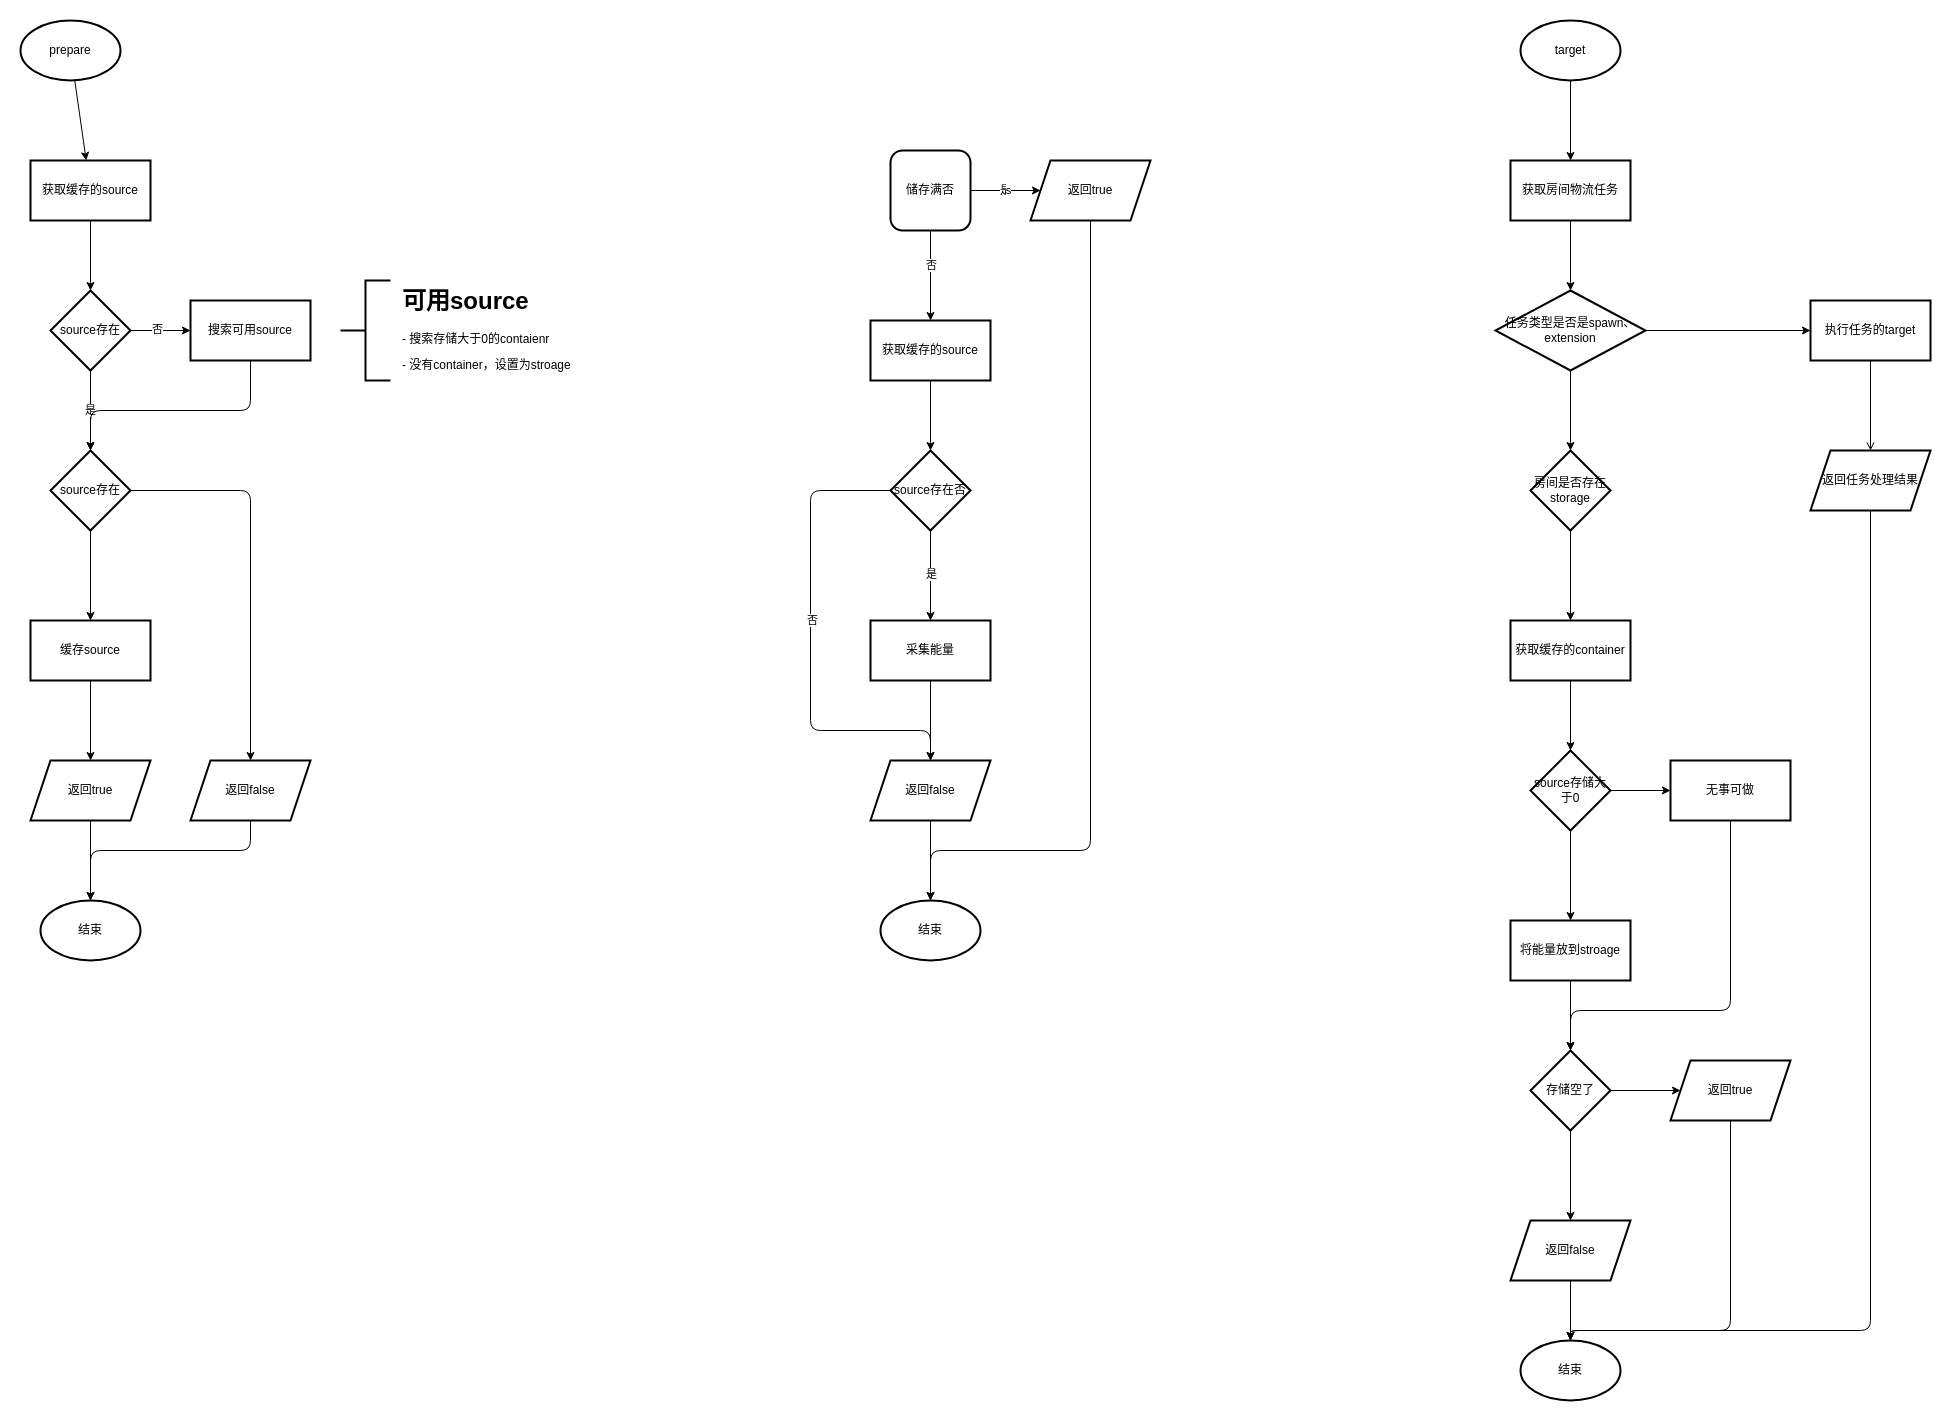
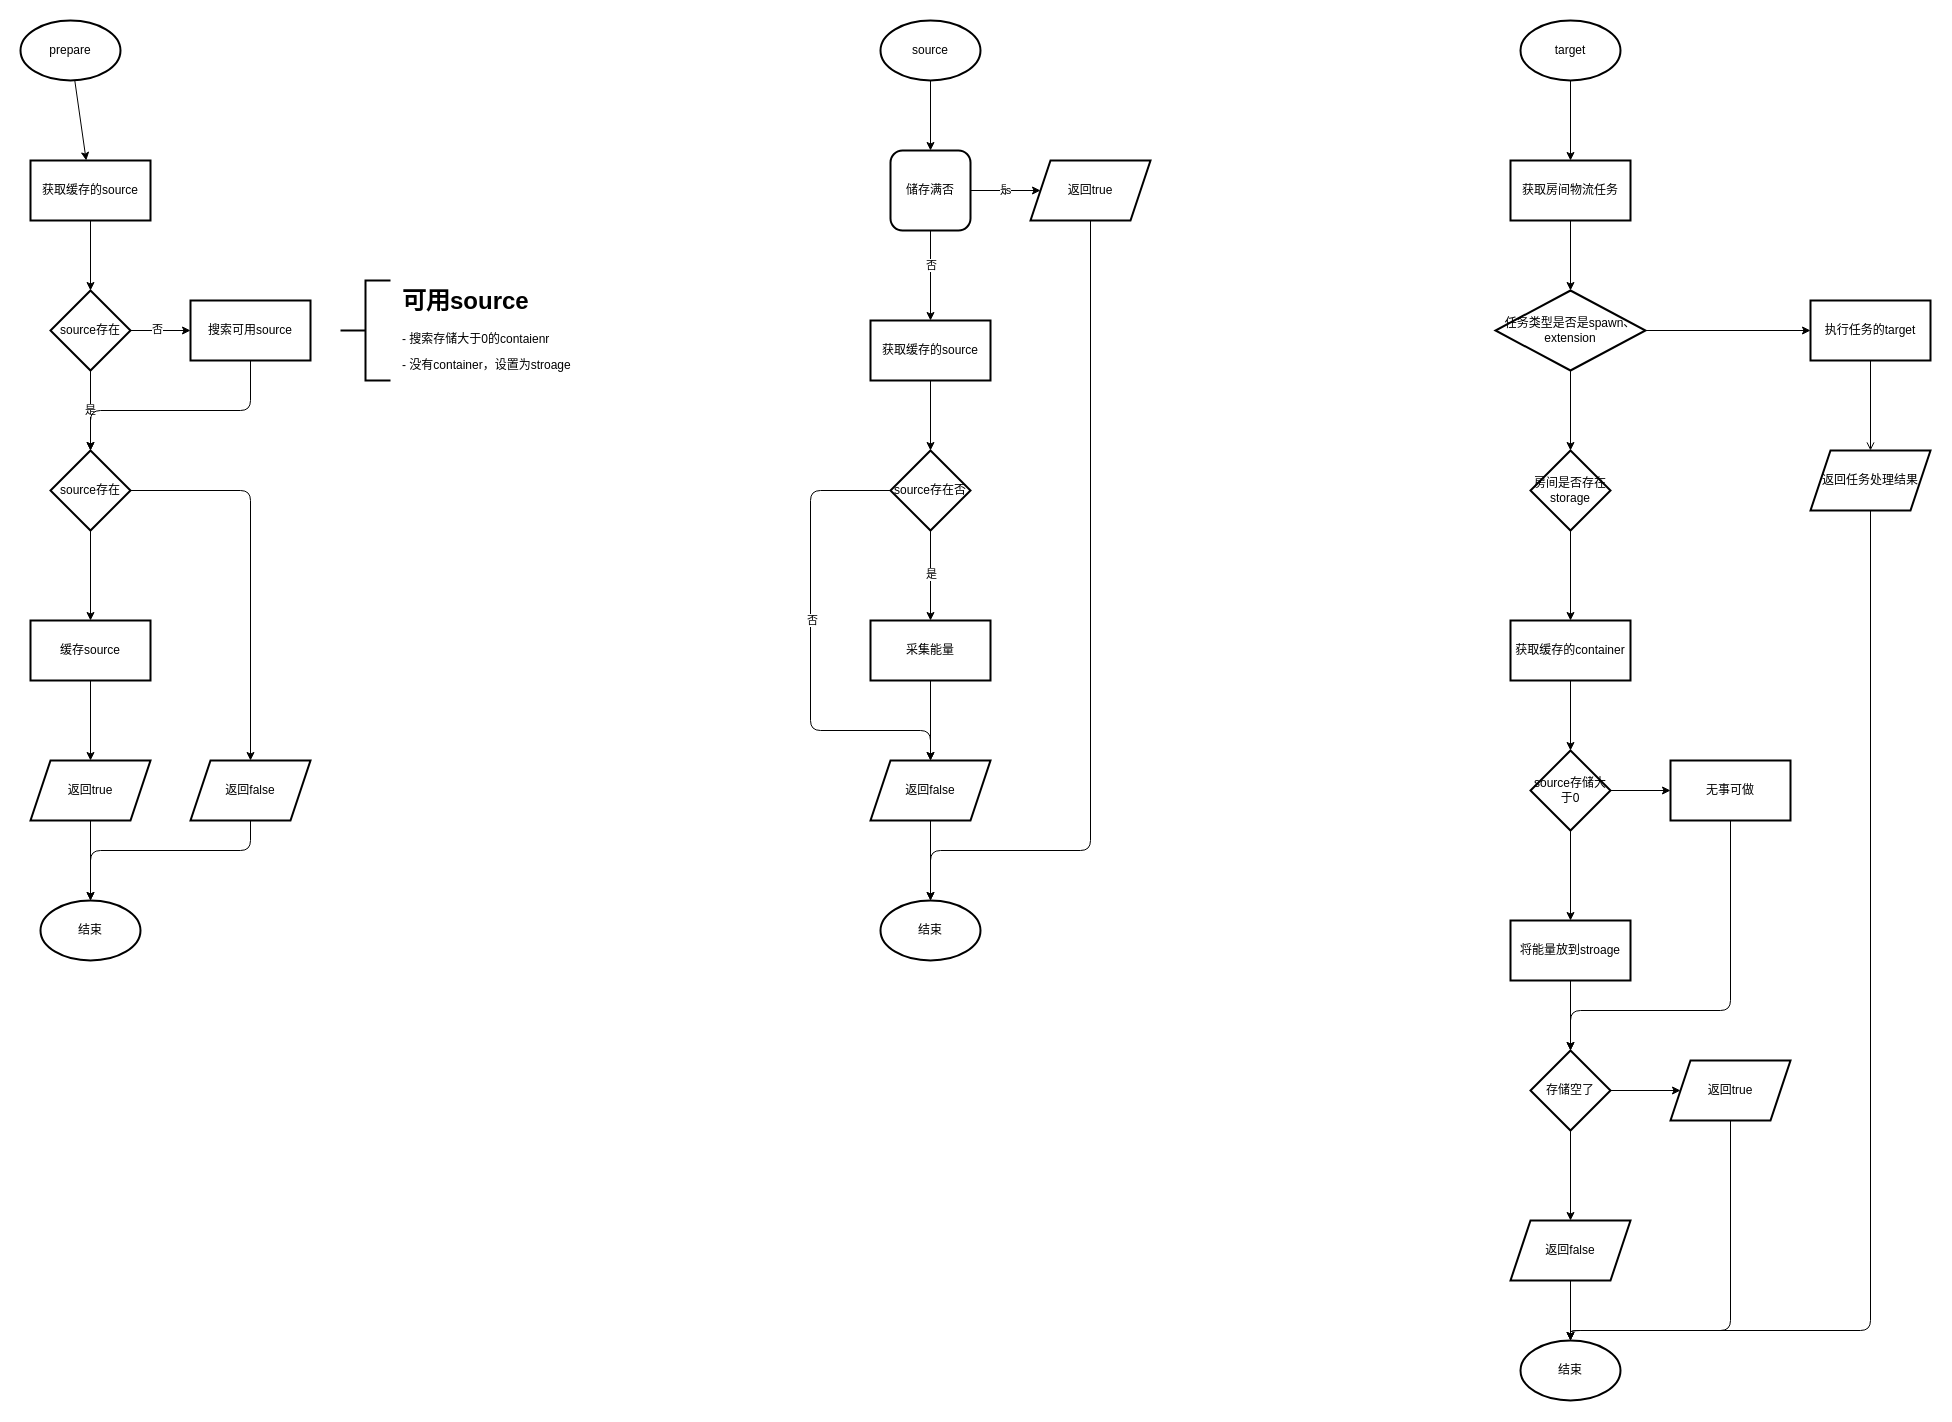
  <mxCell id="0" />
  <mxCell id="1" parent="0" />
  <mxCell id="2" value="" style="edgeStyle=none;html=1;" edge="1" parent="1" source="3" target="5"><mxGeometry relative="1" as="geometry" /></mxCell>
  <mxCell id="3" value="prepare" style="strokeWidth=2;html=1;shape=mxgraph.flowchart.start_1;whiteSpace=wrap;" vertex="1" parent="1"><mxGeometry x="20" y="20" width="100" height="60" as="geometry" /></mxCell>
  <mxCell id="4" value="" style="edgeStyle=none;html=1;" edge="1" parent="1" source="5" target="9"><mxGeometry relative="1" as="geometry" /></mxCell>
  <mxCell id="5" value="获取缓存的source" style="whiteSpace=wrap;html=1;strokeWidth=2;" vertex="1" parent="1"><mxGeometry x="30" y="160" width="120" height="60" as="geometry" /></mxCell>
  <mxCell id="6" value="" style="edgeStyle=none;html=1;" edge="1" parent="1" source="9" target="11"><mxGeometry relative="1" as="geometry" /></mxCell>
  <mxCell id="7" value="否" style="edgeLabel;html=1;align=center;verticalAlign=middle;resizable=0;points=[];" vertex="1" connectable="0" parent="6"><mxGeometry x="-0.133" y="2" relative="1" as="geometry"><mxPoint as="offset" /></mxGeometry></mxCell>
  <mxCell id="8" value="是" style="edgeStyle=none;html=1;" edge="1" parent="1" source="9" target="16"><mxGeometry relative="1" as="geometry" /></mxCell>
  <mxCell id="9" value="source存在" style="rhombus;whiteSpace=wrap;html=1;strokeWidth=2;" vertex="1" parent="1"><mxGeometry x="50" y="290" width="80" height="80" as="geometry" /></mxCell>
  <mxCell id="10" style="edgeStyle=none;html=1;" edge="1" parent="1" source="11" target="16"><mxGeometry relative="1" as="geometry"><mxPoint x="-10" y="410" as="targetPoint" /><Array as="points"><mxPoint x="250" y="410" /><mxPoint x="90" y="410" /></Array></mxGeometry></mxCell>
  <mxCell id="11" value="搜索可用source" style="whiteSpace=wrap;html=1;strokeWidth=2;" vertex="1" parent="1"><mxGeometry x="190" y="300" width="120" height="60" as="geometry" /></mxCell>
  <mxCell id="12" value="" style="strokeWidth=2;html=1;shape=mxgraph.flowchart.annotation_2;align=left;labelPosition=right;pointerEvents=1;" vertex="1" parent="1"><mxGeometry x="340" y="280" width="50" height="100" as="geometry" /></mxCell>
  <mxCell id="13" value="&lt;h1 style=&quot;margin-top: 0px;&quot;&gt;可用source&lt;/h1&gt;&lt;p&gt;- 搜索存储大于0的contaienr&lt;/p&gt;&lt;p&gt;- 没有container，设置为stroage&lt;/p&gt;" style="text;html=1;whiteSpace=wrap;overflow=hidden;rounded=0;" vertex="1" parent="1"><mxGeometry x="400" y="280" width="180" height="100" as="geometry" /></mxCell>
  <mxCell id="14" value="" style="edgeStyle=none;html=1;" edge="1" parent="1" source="16" target="18"><mxGeometry relative="1" as="geometry" /></mxCell>
  <mxCell id="15" style="edgeStyle=none;html=1;" edge="1" parent="1" source="16" target="23"><mxGeometry relative="1" as="geometry"><mxPoint x="250" y="690" as="targetPoint" /><Array as="points"><mxPoint x="250" y="490" /></Array></mxGeometry></mxCell>
  <mxCell id="16" value="source存在" style="rhombus;whiteSpace=wrap;html=1;strokeWidth=2;" vertex="1" parent="1"><mxGeometry x="50" y="450" width="80" height="80" as="geometry" /></mxCell>
  <mxCell id="17" value="" style="edgeStyle=none;html=1;" edge="1" parent="1" source="18" target="20"><mxGeometry relative="1" as="geometry" /></mxCell>
  <mxCell id="18" value="缓存source" style="whiteSpace=wrap;html=1;strokeWidth=2;" vertex="1" parent="1"><mxGeometry x="30" y="620" width="120" height="60" as="geometry" /></mxCell>
  <mxCell id="19" style="edgeStyle=none;html=1;" edge="1" parent="1" source="20" target="21"><mxGeometry relative="1" as="geometry" /></mxCell>
  <mxCell id="20" value="返回true" style="shape=parallelogram;perimeter=parallelogramPerimeter;whiteSpace=wrap;html=1;fixedSize=1;strokeWidth=2;" vertex="1" parent="1"><mxGeometry x="30" y="760" width="120" height="60" as="geometry" /></mxCell>
  <mxCell id="21" value="结束" style="strokeWidth=2;html=1;shape=mxgraph.flowchart.start_1;whiteSpace=wrap;" vertex="1" parent="1"><mxGeometry x="40" y="900" width="100" height="60" as="geometry" /></mxCell>
  <mxCell id="22" style="edgeStyle=none;html=1;" edge="1" parent="1" source="23" target="21"><mxGeometry relative="1" as="geometry"><mxPoint x="-20" y="850" as="targetPoint" /><Array as="points"><mxPoint x="250" y="850" /><mxPoint x="90" y="850" /></Array></mxGeometry></mxCell>
  <mxCell id="23" value="返回false" style="shape=parallelogram;perimeter=parallelogramPerimeter;whiteSpace=wrap;html=1;fixedSize=1;strokeWidth=2;" vertex="1" parent="1"><mxGeometry x="190" y="760" width="120" height="60" as="geometry" /></mxCell>
+ <mxCell id="24" value="" style="edgeStyle=none;html=1;" edge="1" parent="1" source="25" target="30"><mxGeometry relative="1" as="geometry" /></mxCell>
+ <mxCell id="25" value="source" style="strokeWidth=2;html=1;shape=mxgraph.flowchart.start_1;whiteSpace=wrap;" vertex="1" parent="1"><mxGeometry x="880" y="20" width="100" height="60" as="geometry" /></mxCell>
  <mxCell id="26" value="是" style="edgeStyle=none;html=1;" edge="1" parent="1" source="30" target="32"><mxGeometry relative="1" as="geometry" /></mxCell>
  <mxCell id="27" value="s" style="edgeLabel;html=1;align=center;verticalAlign=middle;resizable=0;points=[];" vertex="1" connectable="0" parent="26"><mxGeometry x="0.057" y="1" relative="1" as="geometry"><mxPoint as="offset" /></mxGeometry></mxCell>
  <mxCell id="28" value="" style="edgeStyle=none;html=1;" edge="1" parent="1" source="30" target="34"><mxGeometry relative="1" as="geometry" /></mxCell>
  <mxCell id="29" value="否" style="edgeLabel;html=1;align=center;verticalAlign=middle;resizable=0;points=[];" vertex="1" connectable="0" parent="28"><mxGeometry x="-0.244" relative="1" as="geometry"><mxPoint as="offset" /></mxGeometry></mxCell>
  <mxCell id="30" value="储存满否" style="whiteSpace=wrap;html=1;strokeWidth=2;rounded=1;" vertex="1" parent="1"><mxGeometry x="890" y="150" width="80" height="80" as="geometry" /></mxCell>
  <mxCell id="31" style="edgeStyle=none;html=1;" edge="1" parent="1" source="32" target="44"><mxGeometry relative="1" as="geometry"><mxPoint x="720" y="850" as="targetPoint" /><Array as="points"><mxPoint x="1090" y="850" /><mxPoint x="930" y="850" /></Array></mxGeometry></mxCell>
  <mxCell id="32" value="返回true" style="shape=parallelogram;perimeter=parallelogramPerimeter;whiteSpace=wrap;html=1;fixedSize=1;strokeWidth=2;" vertex="1" parent="1"><mxGeometry x="1030" y="160" width="120" height="60" as="geometry" /></mxCell>
  <mxCell id="33" value="" style="edgeStyle=none;html=1;" edge="1" parent="1" source="34" target="39"><mxGeometry relative="1" as="geometry" /></mxCell>
  <mxCell id="34" value="获取缓存的source" style="whiteSpace=wrap;html=1;strokeWidth=2;" vertex="1" parent="1"><mxGeometry x="870" y="320" width="120" height="60" as="geometry" /></mxCell>
  <mxCell id="35" value="" style="edgeStyle=none;html=1;" edge="1" parent="1" source="39" target="41"><mxGeometry relative="1" as="geometry" /></mxCell>
  <mxCell id="36" value="是" style="edgeLabel;html=1;align=center;verticalAlign=middle;resizable=0;points=[];" vertex="1" connectable="0" parent="35"><mxGeometry x="-0.044" relative="1" as="geometry"><mxPoint as="offset" /></mxGeometry></mxCell>
  <mxCell id="37" style="edgeStyle=none;html=1;" edge="1" parent="1" source="39" target="43"><mxGeometry relative="1" as="geometry"><mxPoint x="990" y="730" as="targetPoint" /><Array as="points"><mxPoint x="810" y="490" /><mxPoint x="810" y="730" /><mxPoint x="930" y="730" /></Array></mxGeometry></mxCell>
  <mxCell id="38" value="否" style="edgeLabel;html=1;align=center;verticalAlign=middle;resizable=0;points=[];" vertex="1" connectable="0" parent="37"><mxGeometry x="-0.111" y="1" relative="1" as="geometry"><mxPoint as="offset" /></mxGeometry></mxCell>
  <mxCell id="39" value="source存在否" style="rhombus;whiteSpace=wrap;html=1;strokeWidth=2;" vertex="1" parent="1"><mxGeometry x="890" y="450" width="80" height="80" as="geometry" /></mxCell>
  <mxCell id="40" value="" style="edgeStyle=none;html=1;" edge="1" parent="1" source="41" target="43"><mxGeometry relative="1" as="geometry" /></mxCell>
  <mxCell id="41" value="采集能量" style="whiteSpace=wrap;html=1;strokeWidth=2;" vertex="1" parent="1"><mxGeometry x="870" y="620" width="120" height="60" as="geometry" /></mxCell>
  <mxCell id="42" style="edgeStyle=none;html=1;" edge="1" parent="1" source="43" target="44"><mxGeometry relative="1" as="geometry" /></mxCell>
  <mxCell id="43" value="返回false" style="shape=parallelogram;perimeter=parallelogramPerimeter;whiteSpace=wrap;html=1;fixedSize=1;strokeWidth=2;" vertex="1" parent="1"><mxGeometry x="870" y="760" width="120" height="60" as="geometry" /></mxCell>
  <mxCell id="44" value="结束" style="strokeWidth=2;html=1;shape=mxgraph.flowchart.start_1;whiteSpace=wrap;" vertex="1" parent="1"><mxGeometry x="880" y="900" width="100" height="60" as="geometry" /></mxCell>
  <mxCell id="45" value="" style="edgeStyle=none;html=1;" edge="1" parent="1" source="46" target="48"><mxGeometry relative="1" as="geometry" /></mxCell>
  <mxCell id="46" value="target" style="strokeWidth=2;html=1;shape=mxgraph.flowchart.start_1;whiteSpace=wrap;" vertex="1" parent="1"><mxGeometry x="1520" y="20" width="100" height="60" as="geometry" /></mxCell>
  <mxCell id="47" value="" style="edgeStyle=none;html=1;" edge="1" parent="1" source="48" target="51"><mxGeometry relative="1" as="geometry" /></mxCell>
  <mxCell id="48" value="获取房间物流任务" style="whiteSpace=wrap;html=1;strokeWidth=2;" vertex="1" parent="1"><mxGeometry x="1510" y="160" width="120" height="60" as="geometry" /></mxCell>
  <mxCell id="49" value="" style="edgeStyle=none;html=1;" edge="1" parent="1" source="51" target="53"><mxGeometry relative="1" as="geometry" /></mxCell>
  <mxCell id="50" value="" style="edgeStyle=none;html=1;" edge="1" parent="1" source="51" target="57"><mxGeometry relative="1" as="geometry" /></mxCell>
  <mxCell id="51" value="任务类型是否是spawn、extension" style="rhombus;whiteSpace=wrap;html=1;strokeWidth=2;" vertex="1" parent="1"><mxGeometry x="1495" y="290" width="150" height="80" as="geometry" /></mxCell>
  <mxCell id="52" value="" style="edgeStyle=none;html=1;endArrow=open;" edge="1" parent="1" source="53" target="55"><mxGeometry relative="1" as="geometry" /></mxCell>
  <mxCell id="53" value="执行任务的target" style="whiteSpace=wrap;html=1;strokeWidth=2;" vertex="1" parent="1"><mxGeometry x="1810" y="300" width="120" height="60" as="geometry" /></mxCell>
  <mxCell id="54" style="edgeStyle=none;html=1;" edge="1" parent="1" source="55" target="74"><mxGeometry relative="1" as="geometry"><mxPoint x="1450" y="1330" as="targetPoint" /><Array as="points"><mxPoint x="1870" y="1330" /><mxPoint x="1570" y="1330" /></Array></mxGeometry></mxCell>
  <mxCell id="55" value="返回任务处理结果" style="shape=parallelogram;perimeter=parallelogramPerimeter;whiteSpace=wrap;html=1;fixedSize=1;strokeWidth=2;" vertex="1" parent="1"><mxGeometry x="1810" y="450" width="120" height="60" as="geometry" /></mxCell>
  <mxCell id="56" value="" style="edgeStyle=none;html=1;" edge="1" parent="1" source="57" target="59"><mxGeometry relative="1" as="geometry" /></mxCell>
  <mxCell id="57" value="房间是否存在storage" style="rhombus;whiteSpace=wrap;html=1;strokeWidth=2;" vertex="1" parent="1"><mxGeometry x="1530" y="450" width="80" height="80" as="geometry" /></mxCell>
  <mxCell id="58" value="" style="edgeStyle=none;html=1;" edge="1" parent="1" source="59" target="62"><mxGeometry relative="1" as="geometry" /></mxCell>
  <mxCell id="59" value="获取缓存的container" style="whiteSpace=wrap;html=1;strokeWidth=2;" vertex="1" parent="1"><mxGeometry x="1510" y="620" width="120" height="60" as="geometry" /></mxCell>
  <mxCell id="60" value="" style="edgeStyle=none;html=1;" edge="1" parent="1" source="62" target="64"><mxGeometry relative="1" as="geometry" /></mxCell>
  <mxCell id="61" value="" style="edgeStyle=none;html=1;" edge="1" parent="1" source="62" target="66"><mxGeometry relative="1" as="geometry" /></mxCell>
  <mxCell id="62" value="source存储大于0" style="rhombus;whiteSpace=wrap;html=1;strokeWidth=2;" vertex="1" parent="1"><mxGeometry x="1530" y="750" width="80" height="80" as="geometry" /></mxCell>
  <mxCell id="63" value="" style="edgeStyle=none;html=1;" edge="1" parent="1" source="64" target="69"><mxGeometry relative="1" as="geometry" /></mxCell>
  <mxCell id="64" value="将能量放到stroage" style="whiteSpace=wrap;html=1;strokeWidth=2;" vertex="1" parent="1"><mxGeometry x="1510" y="920" width="120" height="60" as="geometry" /></mxCell>
  <mxCell id="65" style="edgeStyle=none;html=1;" edge="1" parent="1" source="66" target="69"><mxGeometry relative="1" as="geometry"><mxPoint x="1450" y="1010" as="targetPoint" /><Array as="points"><mxPoint x="1730" y="1010" /><mxPoint x="1570" y="1010" /></Array></mxGeometry></mxCell>
  <mxCell id="66" value="无事可做" style="whiteSpace=wrap;html=1;strokeWidth=2;" vertex="1" parent="1"><mxGeometry x="1670" y="760" width="120" height="60" as="geometry" /></mxCell>
  <mxCell id="67" value="" style="edgeStyle=none;html=1;" edge="1" parent="1" source="69" target="71"><mxGeometry relative="1" as="geometry" /></mxCell>
  <mxCell id="68" value="" style="edgeStyle=none;html=1;" edge="1" parent="1" source="69" target="73"><mxGeometry relative="1" as="geometry" /></mxCell>
  <mxCell id="69" value="存储空了" style="rhombus;whiteSpace=wrap;html=1;strokeWidth=2;" vertex="1" parent="1"><mxGeometry x="1530" y="1050" width="80" height="80" as="geometry" /></mxCell>
  <mxCell id="70" style="edgeStyle=none;html=1;" edge="1" parent="1" source="71" target="74"><mxGeometry relative="1" as="geometry" /></mxCell>
  <mxCell id="71" value="返回false" style="shape=parallelogram;perimeter=parallelogramPerimeter;whiteSpace=wrap;html=1;fixedSize=1;strokeWidth=2;" vertex="1" parent="1"><mxGeometry x="1510" y="1220" width="120" height="60" as="geometry" /></mxCell>
  <mxCell id="72" style="edgeStyle=none;html=1;" edge="1" parent="1" source="73" target="74"><mxGeometry relative="1" as="geometry"><mxPoint x="1390" y="1330" as="targetPoint" /><Array as="points"><mxPoint x="1730" y="1330" /><mxPoint x="1570" y="1330" /></Array></mxGeometry></mxCell>
  <mxCell id="73" value="返回true" style="shape=parallelogram;perimeter=parallelogramPerimeter;whiteSpace=wrap;html=1;fixedSize=1;strokeWidth=2;" vertex="1" parent="1"><mxGeometry x="1670" y="1060" width="120" height="60" as="geometry" /></mxCell>
  <mxCell id="74" value="结束" style="strokeWidth=2;html=1;shape=mxgraph.flowchart.start_1;whiteSpace=wrap;" vertex="1" parent="1"><mxGeometry x="1520" y="1340" width="100" height="60" as="geometry" /></mxCell>
